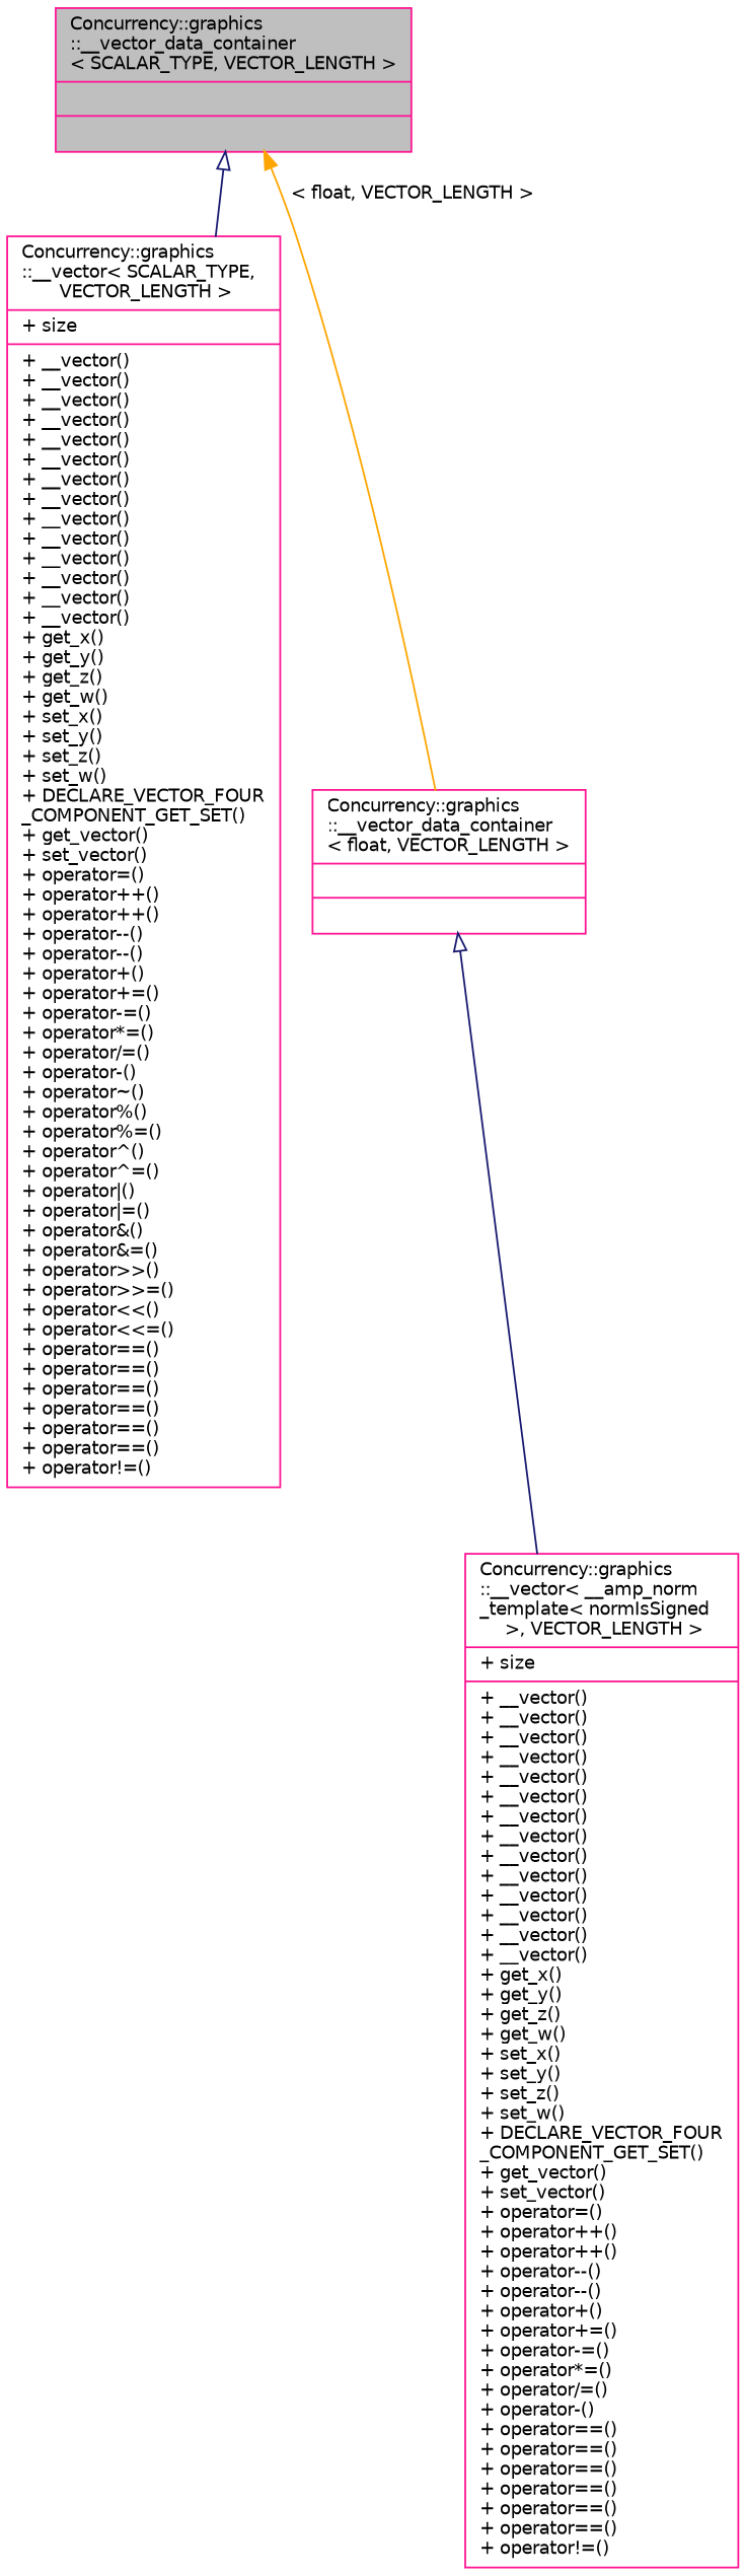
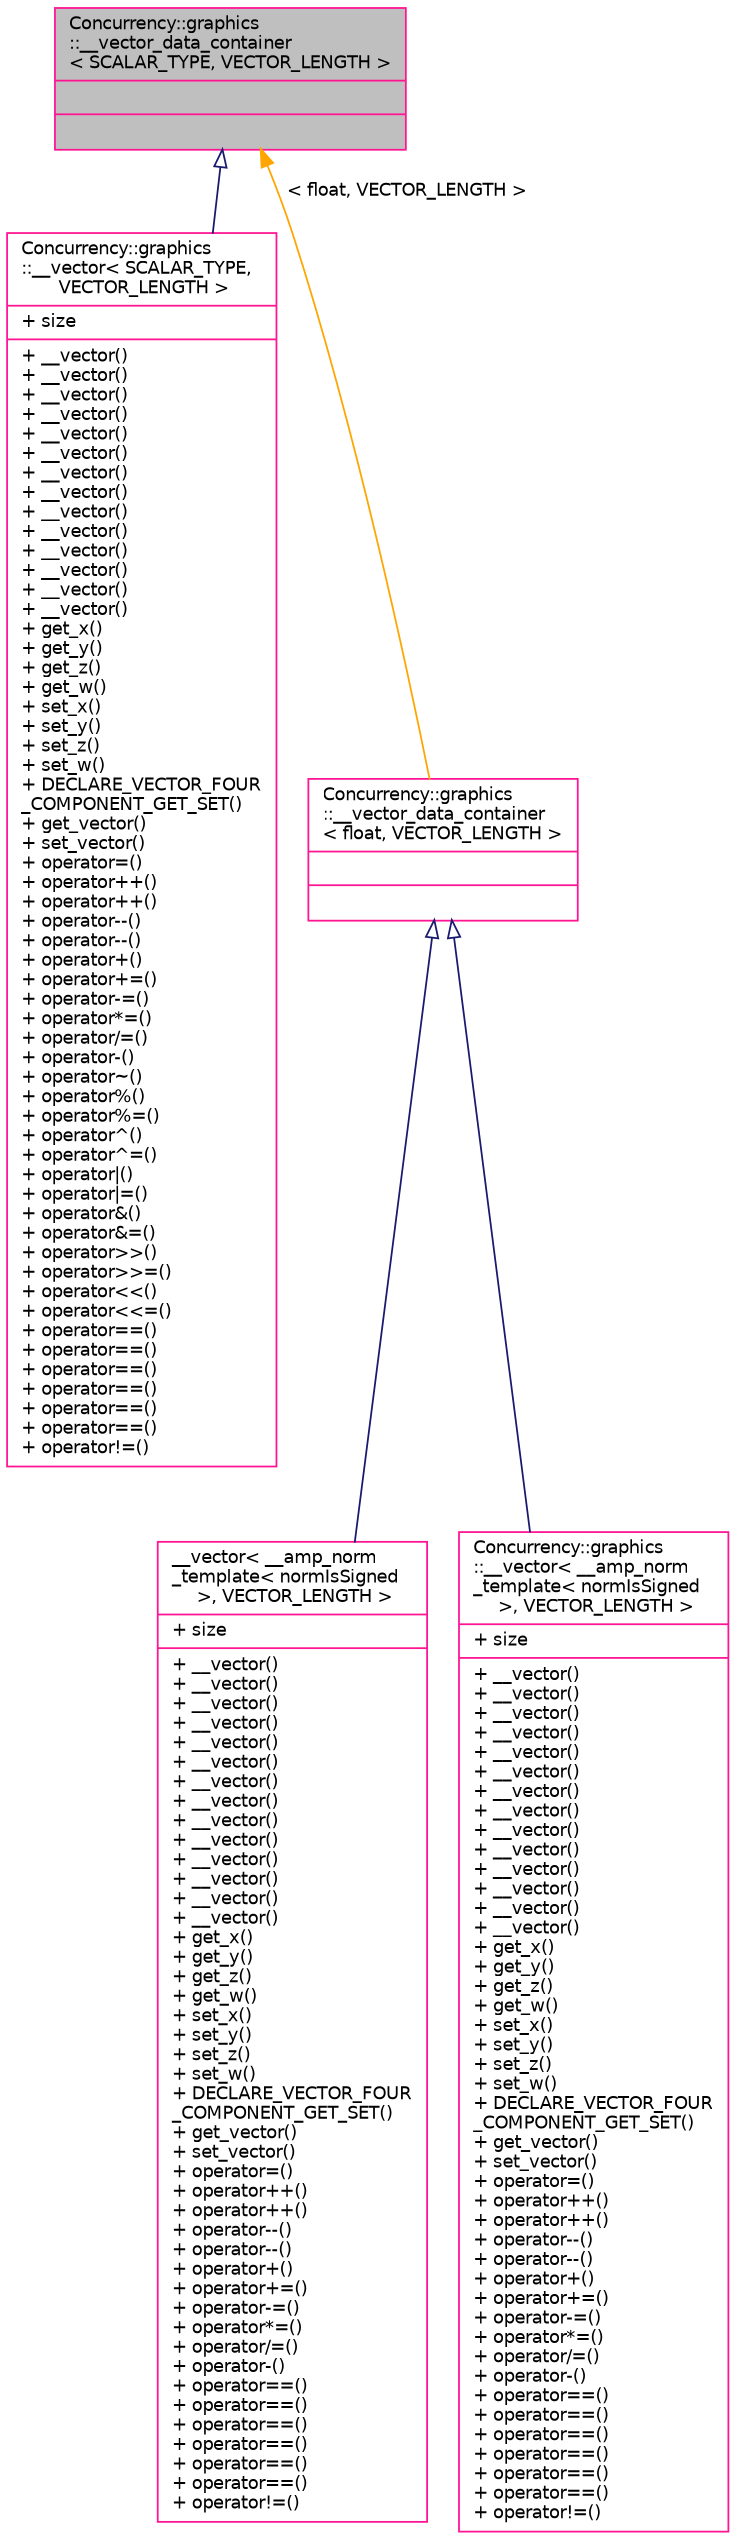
  digraph {
    node [color=deeppink fillcolor=white fontname=Helvetica fontsize=10 shape=record style=filled]
    edge [arrowtail=onormal color=midnightblue dir=back fontname=Helvetica fontsize=10 labelfontname=Helvetica labelfontsize=10 style=solid]
    n1 [fillcolor=grey75 fontcolor=black height=0.2 label="{Concurrency::graphics\l::__vector_data_container\l\< SCALAR_TYPE, VECTOR_LENGTH \>\n||}" width=0.4]
    n2 [height=0.2 label="{Concurrency::graphics\l::__vector\< SCALAR_TYPE,\l VECTOR_LENGTH \>\n|+ size\l|+ __vector()\l+ __vector()\l+ __vector()\l+ __vector()\l+ __vector()\l+ __vector()\l+ __vector()\l+ __vector()\l+ __vector()\l+ __vector()\l+ __vector()\l+ __vector()\l+ __vector()\l+ __vector()\l+ get_x()\l+ get_y()\l+ get_z()\l+ get_w()\l+ set_x()\l+ set_y()\l+ set_z()\l+ set_w()\l+ DECLARE_VECTOR_FOUR\l_COMPONENT_GET_SET()\l+ get_vector()\l+ set_vector()\l+ operator=()\l+ operator++()\l+ operator++()\l+ operator--()\l+ operator--()\l+ operator+()\l+ operator+=()\l+ operator-=()\l+ operator*=()\l+ operator/=()\l+ operator-()\l+ operator~()\l+ operator%()\l+ operator%=()\l+ operator^()\l+ operator^=()\l+ operator\|()\l+ operator\|=()\l+ operator&()\l+ operator&=()\l+ operator\>\>()\l+ operator\>\>=()\l+ operator\<\<()\l+ operator\<\<=()\l+ operator==()\l+ operator==()\l+ operator==()\l+ operator==()\l+ operator==()\l+ operator==()\l+ operator!=()\l}" width=0.4]
    n3 [height=0.2 label="{Concurrency::graphics\l::__vector_data_container\l\< float, VECTOR_LENGTH \>\n||}" width=0.4]
+   n4 [height=0.2 label="{__vector\< __amp_norm\l_template\< normIsSigned\l \>, VECTOR_LENGTH \>\n|+ size\l|+ __vector()\l+ __vector()\l+ __vector()\l+ __vector()\l+ __vector()\l+ __vector()\l+ __vector()\l+ __vector()\l+ __vector()\l+ __vector()\l+ __vector()\l+ __vector()\l+ __vector()\l+ __vector()\l+ get_x()\l+ get_y()\l+ get_z()\l+ get_w()\l+ set_x()\l+ set_y()\l+ set_z()\l+ set_w()\l+ DECLARE_VECTOR_FOUR\l_COMPONENT_GET_SET()\l+ get_vector()\l+ set_vector()\l+ operator=()\l+ operator++()\l+ operator++()\l+ operator--()\l+ operator--()\l+ operator+()\l+ operator+=()\l+ operator-=()\l+ operator*=()\l+ operator/=()\l+ operator-()\l+ operator==()\l+ operator==()\l+ operator==()\l+ operator==()\l+ operator==()\l+ operator==()\l+ operator!=()\l}" width=0.4]
    n5 [height=0.2 label="{Concurrency::graphics\l::__vector\< __amp_norm\l_template\< normIsSigned\l \>, VECTOR_LENGTH \>\n|+ size\l|+ __vector()\l+ __vector()\l+ __vector()\l+ __vector()\l+ __vector()\l+ __vector()\l+ __vector()\l+ __vector()\l+ __vector()\l+ __vector()\l+ __vector()\l+ __vector()\l+ __vector()\l+ __vector()\l+ get_x()\l+ get_y()\l+ get_z()\l+ get_w()\l+ set_x()\l+ set_y()\l+ set_z()\l+ set_w()\l+ DECLARE_VECTOR_FOUR\l_COMPONENT_GET_SET()\l+ get_vector()\l+ set_vector()\l+ operator=()\l+ operator++()\l+ operator++()\l+ operator--()\l+ operator--()\l+ operator+()\l+ operator+=()\l+ operator-=()\l+ operator*=()\l+ operator/=()\l+ operator-()\l+ operator==()\l+ operator==()\l+ operator==()\l+ operator==()\l+ operator==()\l+ operator==()\l+ operator!=()\l}" width=0.4]
    n1 -> n2
    n1 -> n3 [color=orange label=" \< float, VECTOR_LENGTH \>" arrowtail=""]
+   n3 -> n4
    n3 -> n5
  }
